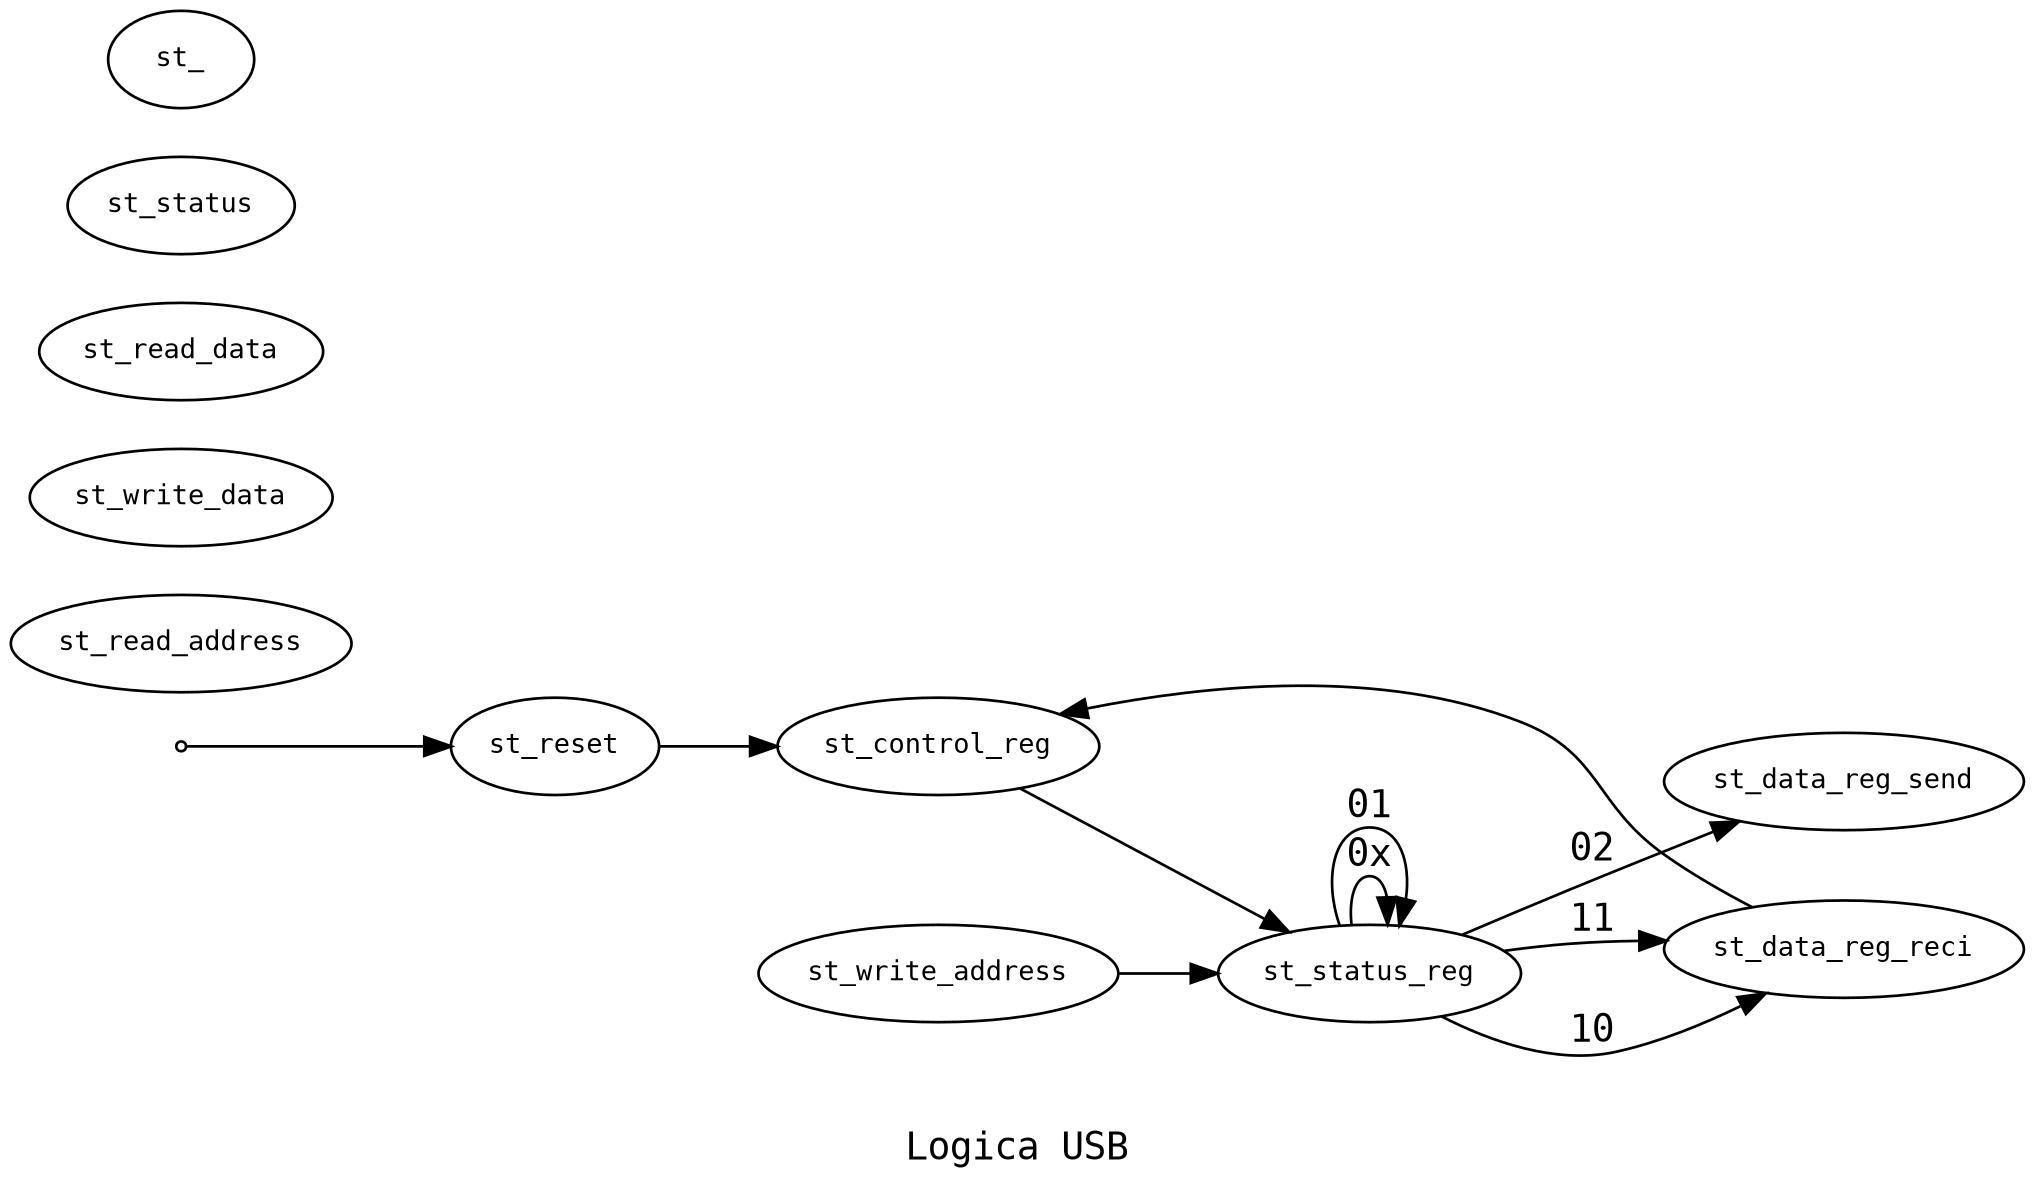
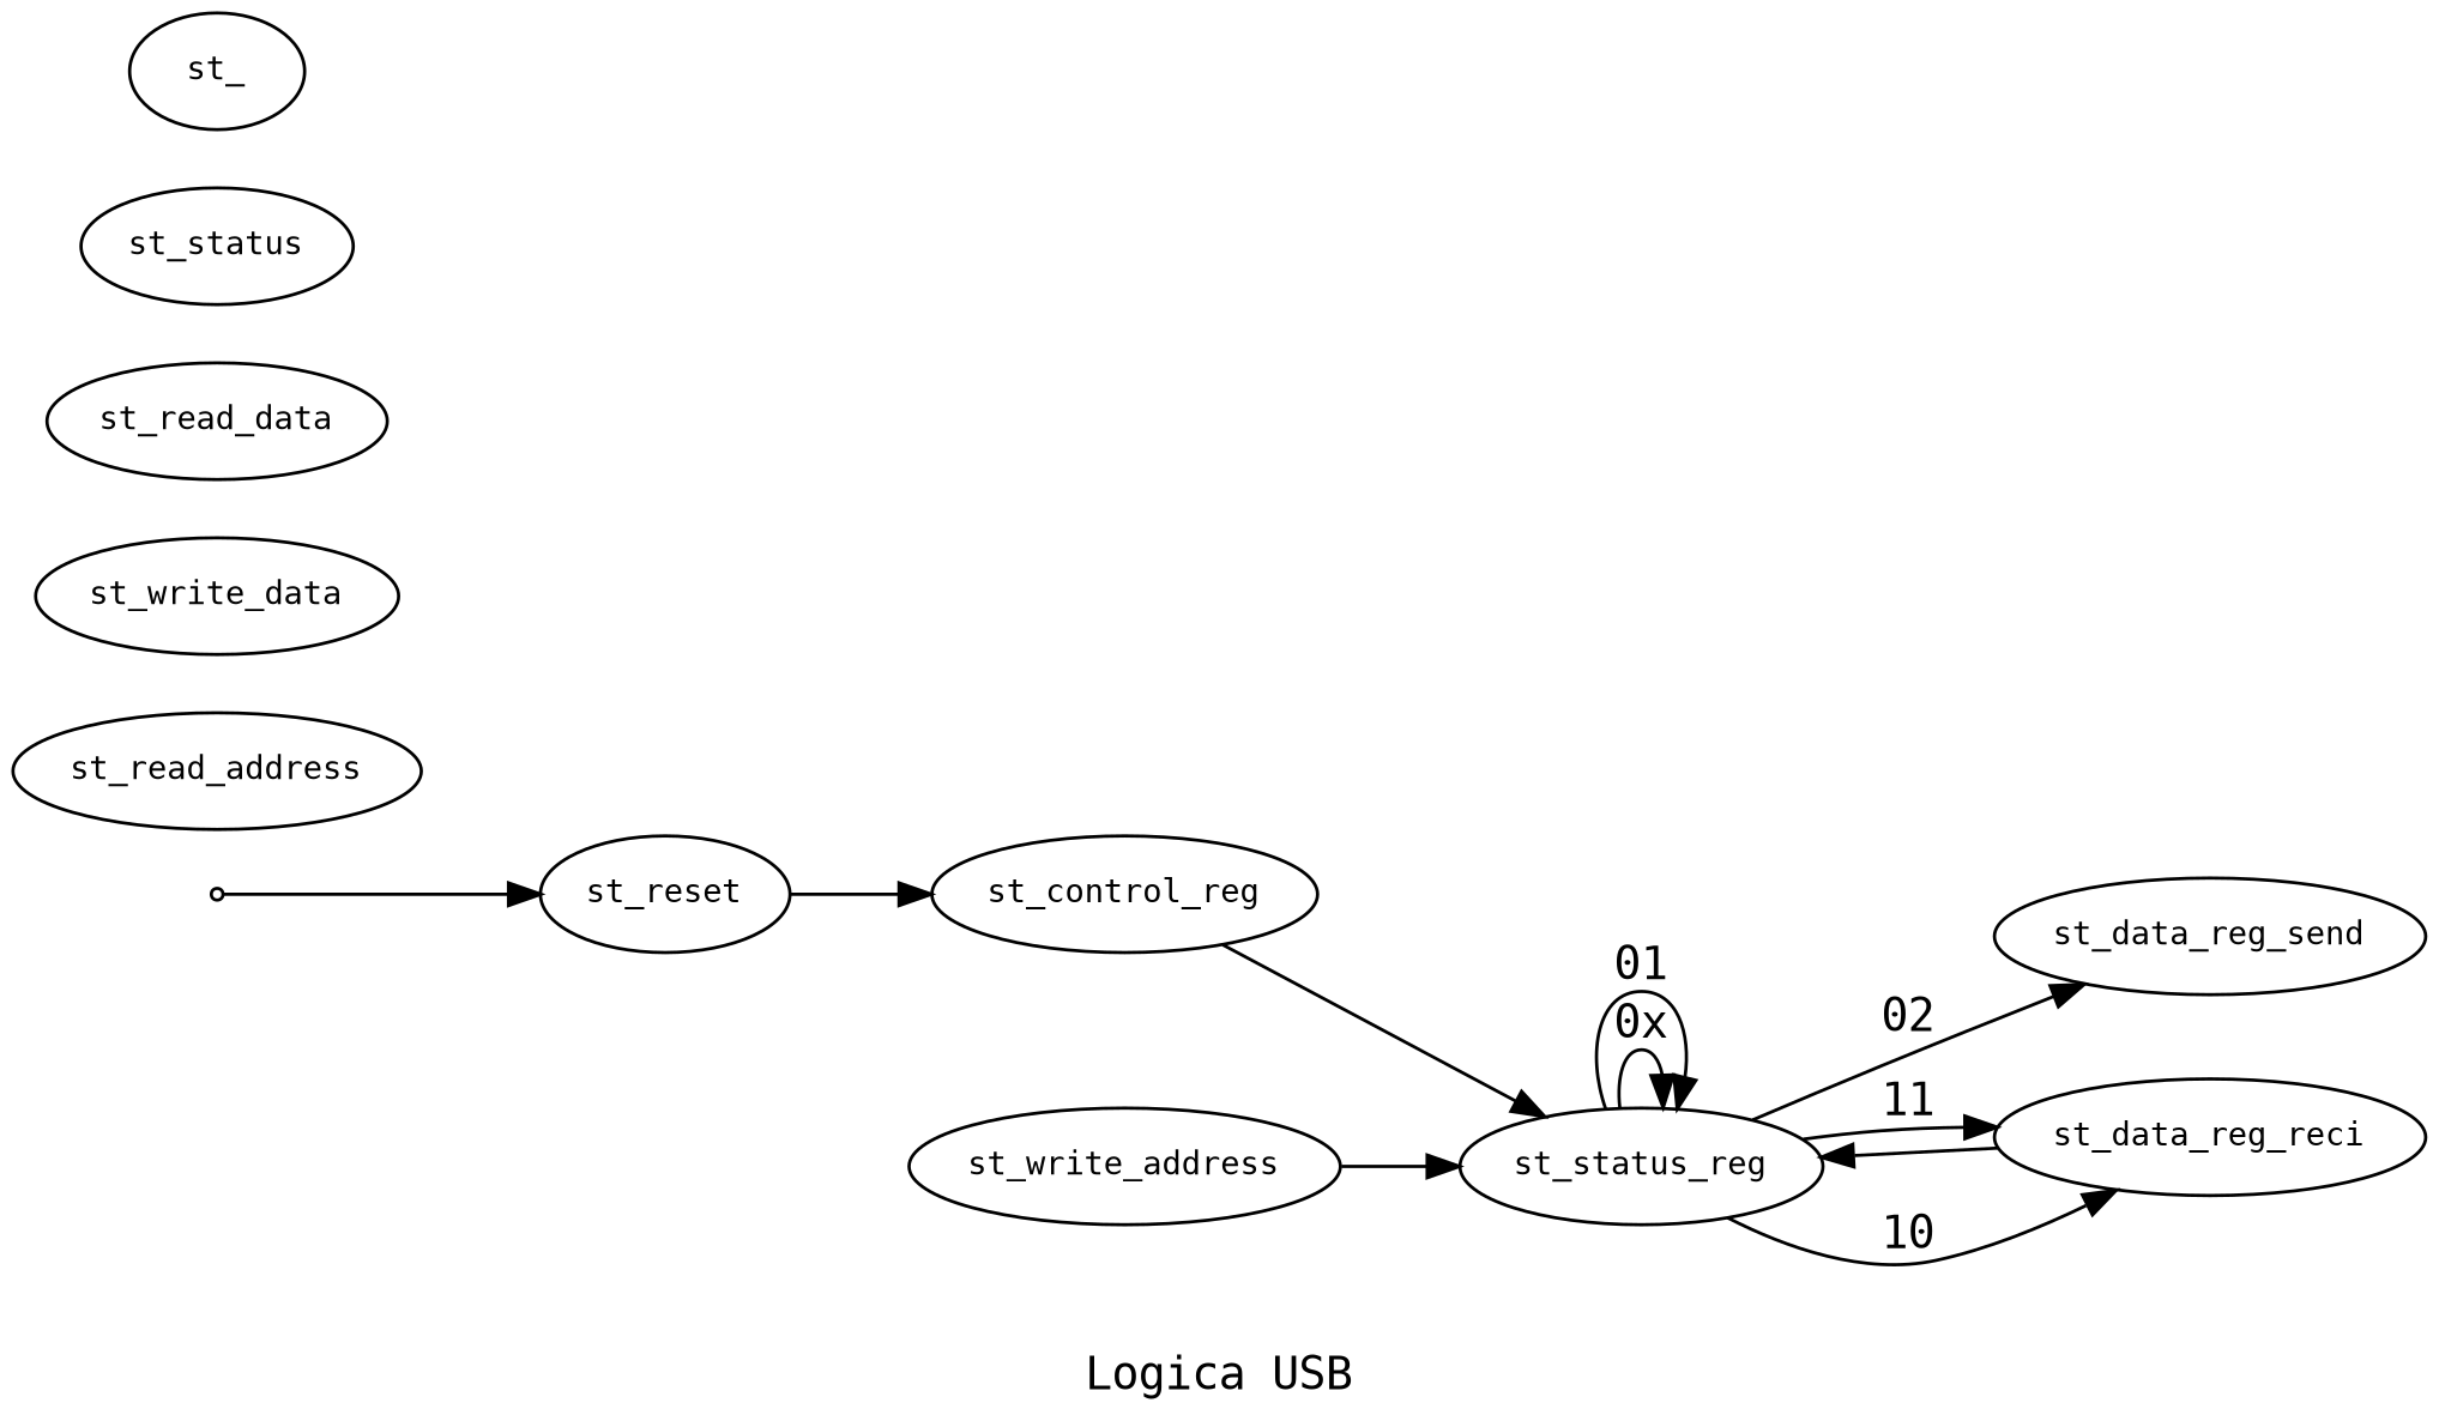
  digraph {
    fontname="DejaVu Sans Mono"
    label="Logica USB"
    rankdir=LR
    node [fillcolor=white fontname="DejaVu Sans Mono" fontsize=10 style=filled]
    edge [fontname="DejaVu Sans Mono"]
    n1 [label="Início" shape=point]
    st_reset
    st_control_reg
    st_status_reg
    st_write_address
    st_read_address
    st_write_data
    st_read_data
    st_status
    st_
    st_data_reg_send
    st_data_reg_reci
    n1 -> st_reset
    st_reset -> st_control_reg
    st_control_reg -> st_status_reg
    st_status_reg -> st_status_reg [label="0x"]
    st_status_reg -> st_status_reg [label=01]
    st_status_reg -> st_data_reg_send [label=02]
    st_status_reg -> st_data_reg_reci [label=10]
    st_status_reg -> st_data_reg_reci [label=11]
    st_write_address -> st_status_reg
-   st_data_reg_reci -> st_control_reg
+   st_data_reg_reci -> st_status_reg
  }
